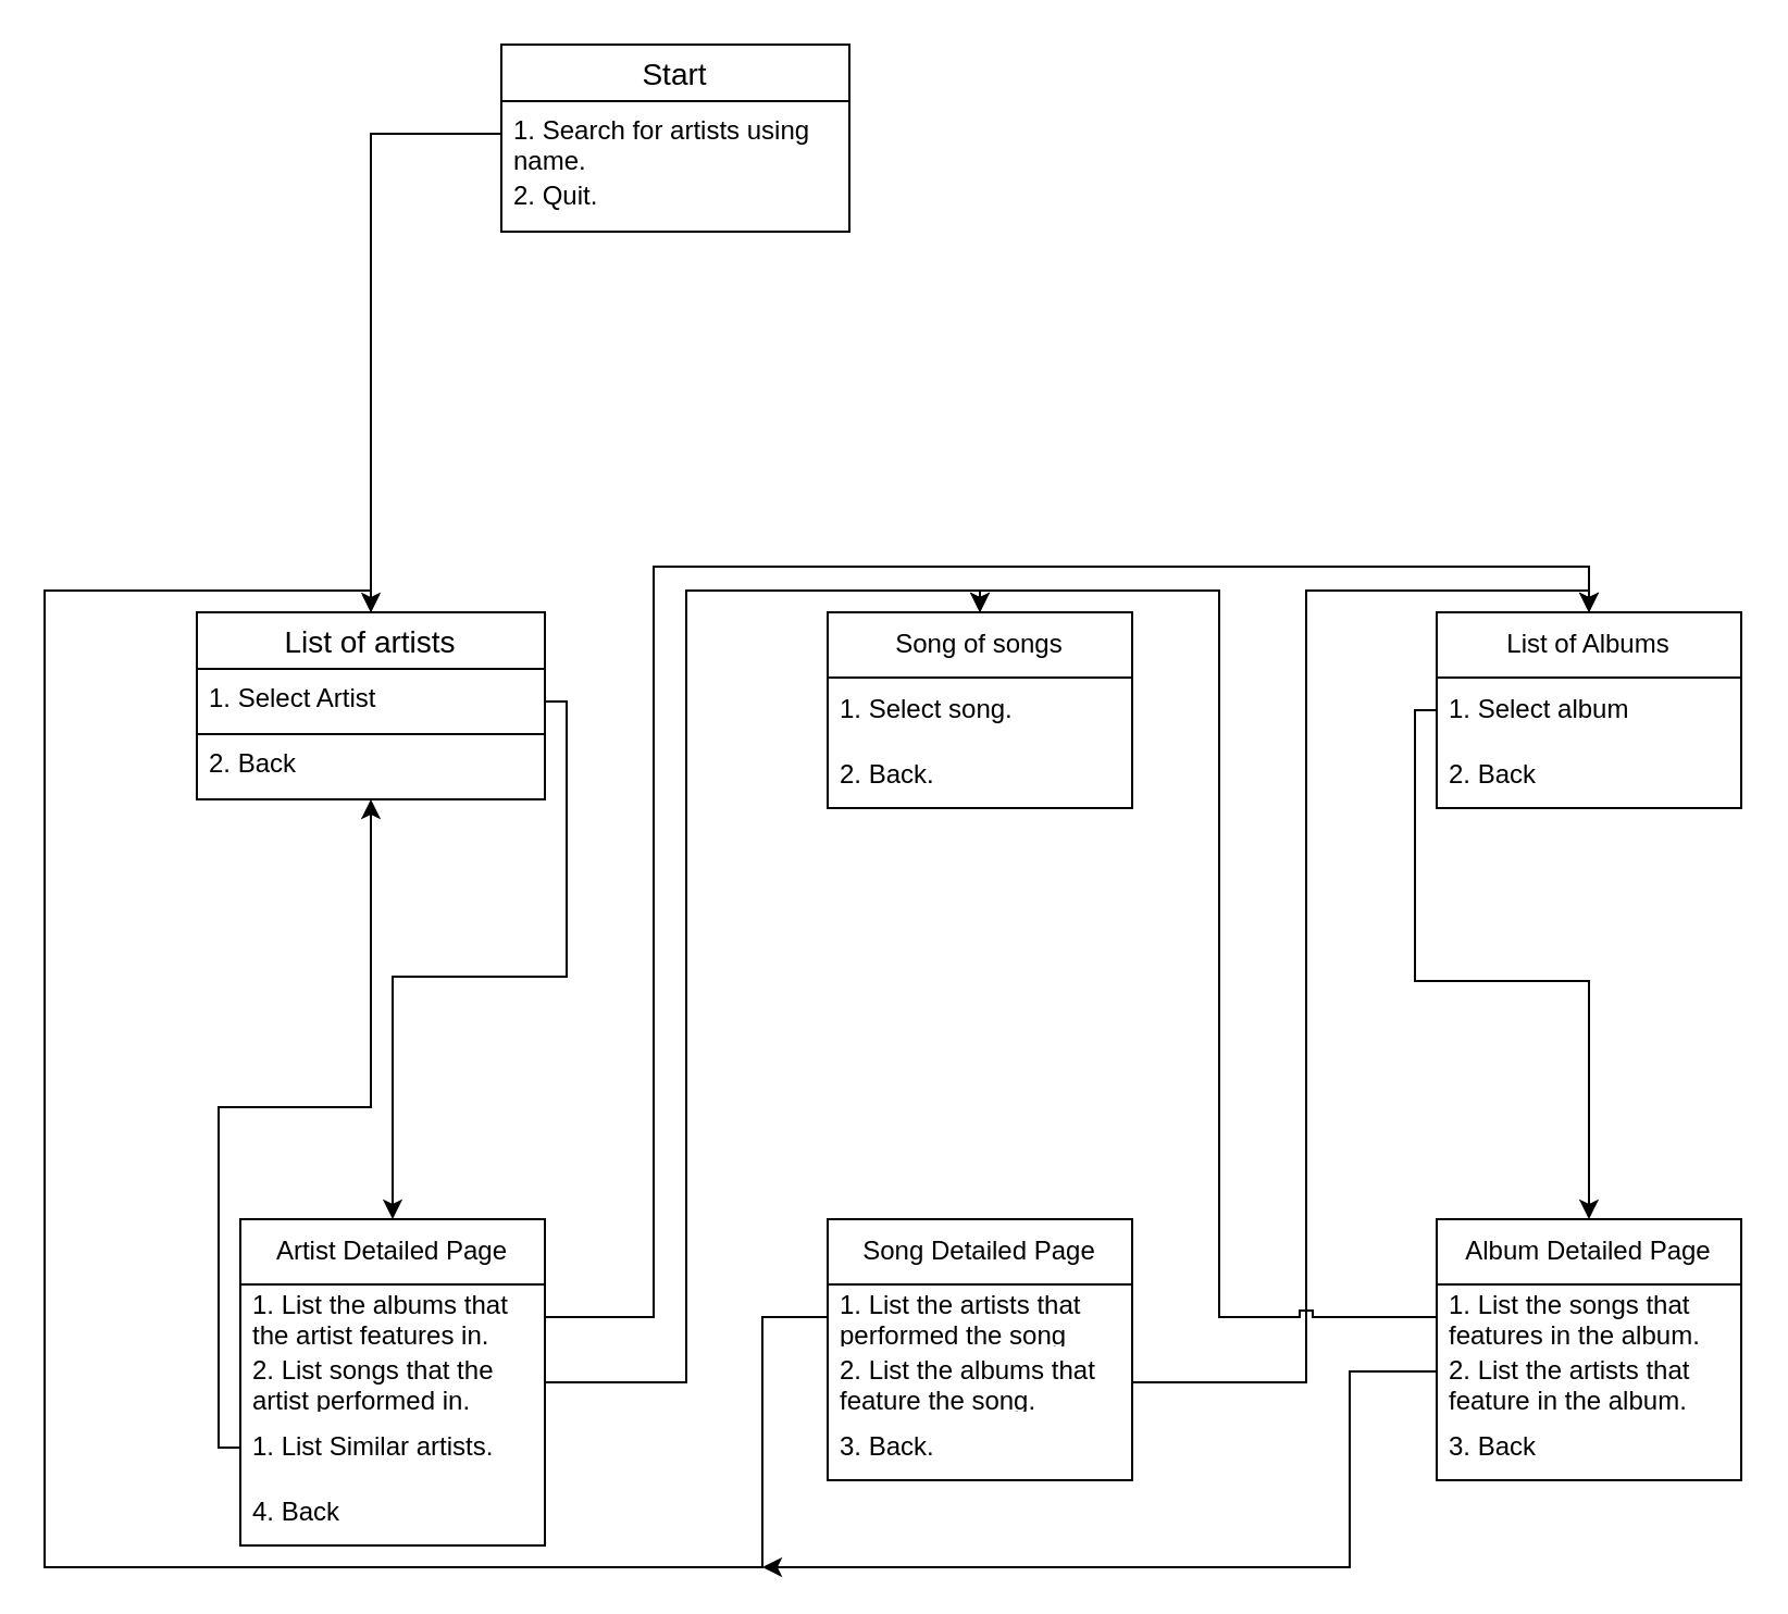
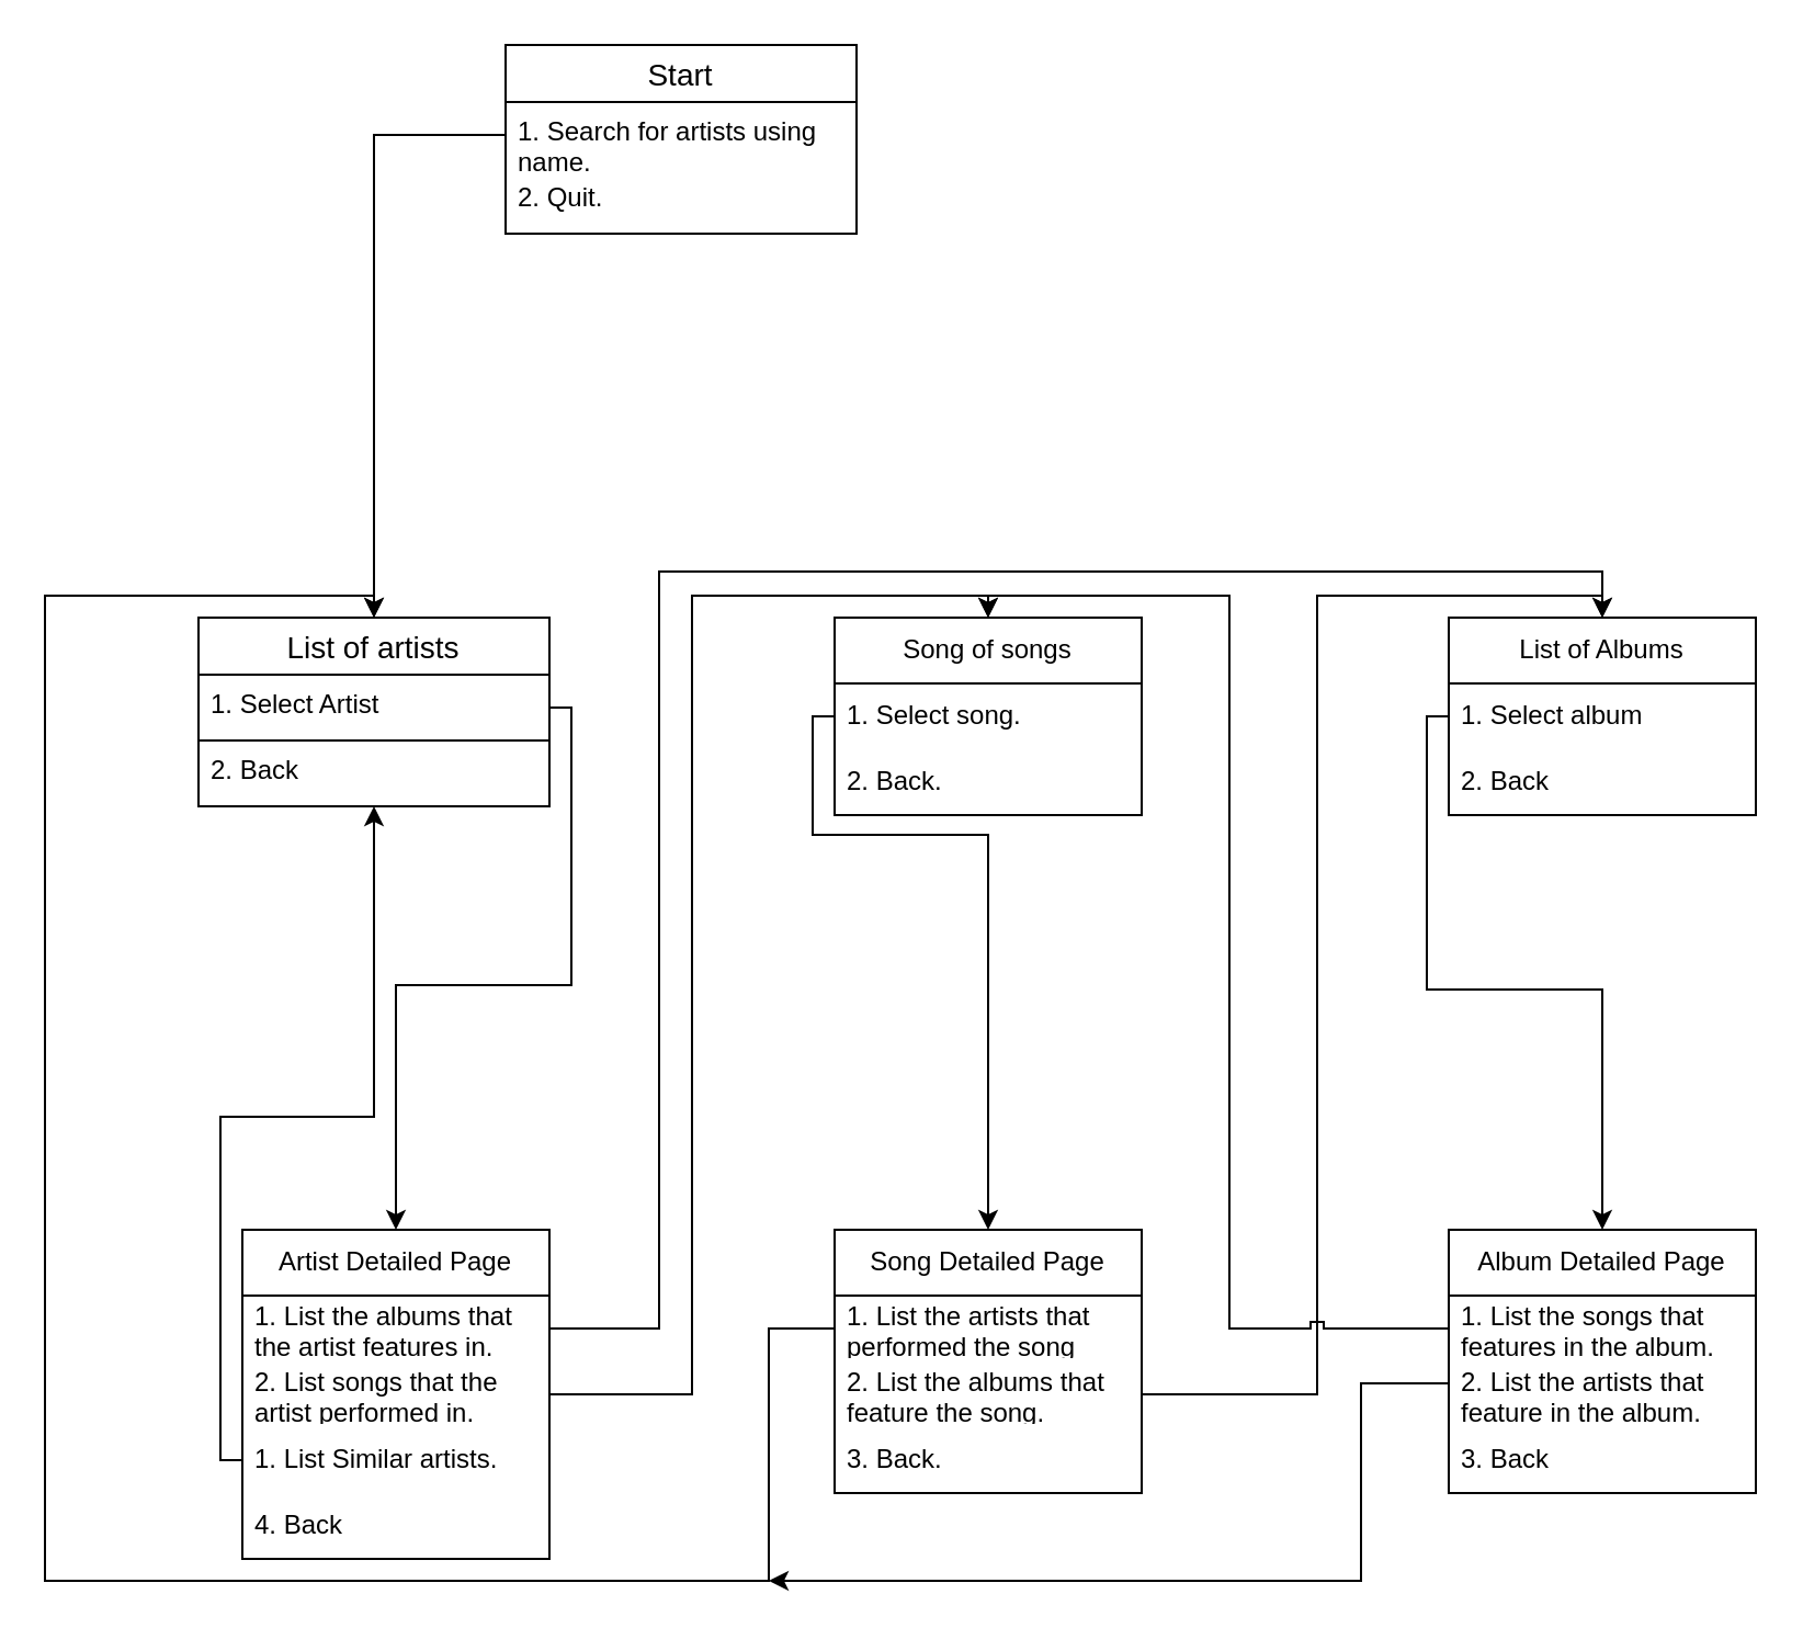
  <mxCell id="0" />
  <mxCell id="1" parent="0" />
  <mxCell id="2" value="Start" style="swimlane;fontStyle=0;childLayout=stackLayout;horizontal=1;startSize=26;horizontalStack=0;resizeParent=1;resizeParentMax=0;resizeLast=0;collapsible=1;marginBottom=0;align=center;fontSize=14;" parent="1" vertex="1"><mxGeometry x="230" y="20" width="160" height="86" as="geometry" /></mxCell>
  <mxCell id="3" value="1. Search for artists using name." style="text;strokeColor=none;fillColor=none;spacingLeft=4;spacingRight=4;overflow=hidden;rotatable=0;points=[[0,0.5],[1,0.5]];portConstraint=eastwest;fontSize=12;whiteSpace=wrap;html=1;" parent="2" vertex="1"><mxGeometry y="26" width="160" height="30" as="geometry" /></mxCell>
  <mxCell id="4" value="2. Quit." style="text;strokeColor=none;fillColor=none;spacingLeft=4;spacingRight=4;overflow=hidden;rotatable=0;points=[[0,0.5],[1,0.5]];portConstraint=eastwest;fontSize=12;whiteSpace=wrap;html=1;" parent="2" vertex="1"><mxGeometry y="56" width="160" height="30" as="geometry" /></mxCell>
  <mxCell id="5" value="List of artists" style="swimlane;fontStyle=0;childLayout=stackLayout;horizontal=1;startSize=26;horizontalStack=0;resizeParent=1;resizeParentMax=0;resizeLast=0;collapsible=1;marginBottom=0;align=center;fontSize=14;" parent="1" vertex="1"><mxGeometry x="90" y="281" width="160" height="86" as="geometry" /></mxCell>
  <mxCell id="6" value="1. Select Artist" style="text;strokeColor=default;fillColor=none;spacingLeft=4;spacingRight=4;overflow=hidden;rotatable=0;points=[[0,0.5],[1,0.5]];portConstraint=eastwest;fontSize=12;whiteSpace=wrap;html=1;" parent="5" vertex="1"><mxGeometry y="26" width="160" height="30" as="geometry" /></mxCell>
  <mxCell id="7" value="2. Back" style="text;strokeColor=none;fillColor=none;spacingLeft=4;spacingRight=4;overflow=hidden;rotatable=0;points=[[0,0.5],[1,0.5]];portConstraint=eastwest;fontSize=12;whiteSpace=wrap;html=1;" parent="5" vertex="1"><mxGeometry y="56" width="160" height="30" as="geometry" /></mxCell>
  <mxCell id="8" value="Artist Detailed Page" style="swimlane;fontStyle=0;childLayout=stackLayout;horizontal=1;startSize=30;horizontalStack=0;resizeParent=1;resizeParentMax=0;resizeLast=0;collapsible=1;marginBottom=0;whiteSpace=wrap;html=1;" vertex="1" parent="1"><mxGeometry x="110" y="560" width="140" height="150" as="geometry" /></mxCell>
  <mxCell id="9" value="1. List the albums that the artist features in." style="text;strokeColor=none;fillColor=none;align=left;verticalAlign=middle;spacingLeft=4;spacingRight=4;overflow=hidden;points=[[0,0.5],[1,0.5]];portConstraint=eastwest;rotatable=0;whiteSpace=wrap;html=1;" vertex="1" parent="8"><mxGeometry y="30" width="140" height="30" as="geometry" /></mxCell>
  <mxCell id="10" value="2. List songs that the artist performed in." style="text;strokeColor=none;fillColor=none;align=left;verticalAlign=middle;spacingLeft=4;spacingRight=4;overflow=hidden;points=[[0,0.5],[1,0.5]];portConstraint=eastwest;rotatable=0;whiteSpace=wrap;html=1;" vertex="1" parent="8"><mxGeometry y="60" width="140" height="30" as="geometry" /></mxCell>
  <mxCell id="11" value="1. List Similar artists." style="text;strokeColor=none;fillColor=none;align=left;verticalAlign=middle;spacingLeft=4;spacingRight=4;overflow=hidden;points=[[0,0.5],[1,0.5]];portConstraint=eastwest;rotatable=0;whiteSpace=wrap;html=1;" vertex="1" parent="8"><mxGeometry y="90" width="140" height="30" as="geometry" /></mxCell>
  <mxCell id="12" value="4. Back" style="text;strokeColor=none;fillColor=none;align=left;verticalAlign=middle;spacingLeft=4;spacingRight=4;overflow=hidden;points=[[0,0.5],[1,0.5]];portConstraint=eastwest;rotatable=0;whiteSpace=wrap;html=1;" vertex="1" parent="8"><mxGeometry y="120" width="140" height="30" as="geometry" /></mxCell>
  <mxCell id="13" style="edgeStyle=orthogonalEdgeStyle;rounded=0;jumpStyle=sharp;jumpSize=6;html=1;entryX=0.5;entryY=0;entryDx=0;entryDy=0;" edge="1" parent="1" source="6" target="8"><mxGeometry relative="1" as="geometry" /></mxCell>
  <mxCell id="14" style="edgeStyle=orthogonalEdgeStyle;rounded=0;jumpStyle=sharp;jumpSize=6;html=1;" edge="1" parent="1" source="3" target="5"><mxGeometry relative="1" as="geometry" /></mxCell>
  <mxCell id="15" value="Song of songs" style="swimlane;fontStyle=0;childLayout=stackLayout;horizontal=1;startSize=30;horizontalStack=0;resizeParent=1;resizeParentMax=0;resizeLast=0;collapsible=1;marginBottom=0;whiteSpace=wrap;html=1;rounded=0;strokeColor=default;strokeWidth=1;" vertex="1" parent="1"><mxGeometry x="380" y="281" width="140" height="90" as="geometry" /></mxCell>
  <mxCell id="16" value="1. Select song." style="text;strokeColor=none;fillColor=none;align=left;verticalAlign=middle;spacingLeft=4;spacingRight=4;overflow=hidden;points=[[0,0.5],[1,0.5]];portConstraint=eastwest;rotatable=0;whiteSpace=wrap;html=1;rounded=0;strokeWidth=1;" vertex="1" parent="15"><mxGeometry y="30" width="140" height="30" as="geometry" /></mxCell>
  <mxCell id="17" value="2. Back." style="text;strokeColor=none;fillColor=none;align=left;verticalAlign=middle;spacingLeft=4;spacingRight=4;overflow=hidden;points=[[0,0.5],[1,0.5]];portConstraint=eastwest;rotatable=0;whiteSpace=wrap;html=1;rounded=0;strokeWidth=1;" vertex="1" parent="15"><mxGeometry y="60" width="140" height="30" as="geometry" /></mxCell>
  <mxCell id="18" value="Song Detailed Page" style="swimlane;fontStyle=0;childLayout=stackLayout;horizontal=1;startSize=30;horizontalStack=0;resizeParent=1;resizeParentMax=0;resizeLast=0;collapsible=1;marginBottom=0;whiteSpace=wrap;html=1;rounded=0;strokeColor=default;strokeWidth=1;" vertex="1" parent="1"><mxGeometry x="380" y="560" width="140" height="120" as="geometry" /></mxCell>
  <mxCell id="19" value="1. List the artists that performed the song" style="text;strokeColor=none;fillColor=none;align=left;verticalAlign=middle;spacingLeft=4;spacingRight=4;overflow=hidden;points=[[0,0.5],[1,0.5]];portConstraint=eastwest;rotatable=0;whiteSpace=wrap;html=1;rounded=0;strokeWidth=1;" vertex="1" parent="18"><mxGeometry y="30" width="140" height="30" as="geometry" /></mxCell>
  <mxCell id="20" value="2. List the albums that feature the song." style="text;strokeColor=none;fillColor=none;align=left;verticalAlign=middle;spacingLeft=4;spacingRight=4;overflow=hidden;points=[[0,0.5],[1,0.5]];portConstraint=eastwest;rotatable=0;whiteSpace=wrap;html=1;rounded=0;strokeWidth=1;" vertex="1" parent="18"><mxGeometry y="60" width="140" height="30" as="geometry" /></mxCell>
  <mxCell id="21" value="3. Back." style="text;strokeColor=none;fillColor=none;align=left;verticalAlign=middle;spacingLeft=4;spacingRight=4;overflow=hidden;points=[[0,0.5],[1,0.5]];portConstraint=eastwest;rotatable=0;whiteSpace=wrap;html=1;rounded=0;strokeWidth=1;" vertex="1" parent="18"><mxGeometry y="90" width="140" height="30" as="geometry" /></mxCell>
  <mxCell id="22" value="List of Albums" style="swimlane;fontStyle=0;childLayout=stackLayout;horizontal=1;startSize=30;horizontalStack=0;resizeParent=1;resizeParentMax=0;resizeLast=0;collapsible=1;marginBottom=0;whiteSpace=wrap;html=1;rounded=0;strokeColor=default;strokeWidth=1;" vertex="1" parent="1"><mxGeometry x="660" y="281" width="140" height="90" as="geometry" /></mxCell>
  <mxCell id="23" value="1. Select album" style="text;strokeColor=none;fillColor=none;align=left;verticalAlign=middle;spacingLeft=4;spacingRight=4;overflow=hidden;points=[[0,0.5],[1,0.5]];portConstraint=eastwest;rotatable=0;whiteSpace=wrap;html=1;rounded=0;strokeWidth=1;" vertex="1" parent="22"><mxGeometry y="30" width="140" height="30" as="geometry" /></mxCell>
  <mxCell id="24" value="2. Back" style="text;strokeColor=none;fillColor=none;align=left;verticalAlign=middle;spacingLeft=4;spacingRight=4;overflow=hidden;points=[[0,0.5],[1,0.5]];portConstraint=eastwest;rotatable=0;whiteSpace=wrap;html=1;rounded=0;strokeWidth=1;" vertex="1" parent="22"><mxGeometry y="60" width="140" height="30" as="geometry" /></mxCell>
  <mxCell id="25" value="Album Detailed Page" style="swimlane;fontStyle=0;childLayout=stackLayout;horizontal=1;startSize=30;horizontalStack=0;resizeParent=1;resizeParentMax=0;resizeLast=0;collapsible=1;marginBottom=0;whiteSpace=wrap;html=1;rounded=0;strokeColor=default;strokeWidth=1;" vertex="1" parent="1"><mxGeometry x="660" y="560" width="140" height="120" as="geometry" /></mxCell>
  <mxCell id="26" value="1. List the songs that features in the album." style="text;strokeColor=none;fillColor=none;align=left;verticalAlign=middle;spacingLeft=4;spacingRight=4;overflow=hidden;points=[[0,0.5],[1,0.5]];portConstraint=eastwest;rotatable=0;whiteSpace=wrap;html=1;rounded=0;strokeWidth=1;" vertex="1" parent="25"><mxGeometry y="30" width="140" height="30" as="geometry" /></mxCell>
  <mxCell id="27" value="2. List the artists that feature in the album." style="text;strokeColor=none;fillColor=none;align=left;verticalAlign=middle;spacingLeft=4;spacingRight=4;overflow=hidden;points=[[0,0.5],[1,0.5]];portConstraint=eastwest;rotatable=0;whiteSpace=wrap;html=1;rounded=0;strokeWidth=1;" vertex="1" parent="25"><mxGeometry y="60" width="140" height="30" as="geometry" /></mxCell>
  <mxCell id="28" value="3. Back" style="text;strokeColor=none;fillColor=none;align=left;verticalAlign=middle;spacingLeft=4;spacingRight=4;overflow=hidden;points=[[0,0.5],[1,0.5]];portConstraint=eastwest;rotatable=0;whiteSpace=wrap;html=1;rounded=0;strokeWidth=1;" vertex="1" parent="25"><mxGeometry y="90" width="140" height="30" as="geometry" /></mxCell>
  <mxCell id="29" style="edgeStyle=orthogonalEdgeStyle;rounded=0;jumpStyle=sharp;jumpSize=6;html=1;" edge="1" parent="1" source="11" target="5"><mxGeometry relative="1" as="geometry" /></mxCell>
  <mxCell id="30" style="edgeStyle=orthogonalEdgeStyle;rounded=0;jumpStyle=sharp;jumpSize=6;html=1;entryX=0.5;entryY=0;entryDx=0;entryDy=0;" edge="1" parent="1" source="10" target="15"><mxGeometry relative="1" as="geometry" /></mxCell>
  <mxCell id="31" style="edgeStyle=orthogonalEdgeStyle;rounded=0;jumpStyle=sharp;jumpSize=6;html=1;entryX=0.5;entryY=0;entryDx=0;entryDy=0;" edge="1" parent="1" source="9" target="22"><mxGeometry relative="1" as="geometry"><mxPoint x="790" y="260" as="targetPoint" /><Array as="points"><mxPoint x="300" y="605" /><mxPoint x="300" y="260" /><mxPoint x="730" y="260" /></Array></mxGeometry></mxCell>
+ <mxCell id="32" style="edgeStyle=orthogonalEdgeStyle;rounded=0;jumpStyle=sharp;jumpSize=6;html=1;entryX=0.5;entryY=0;entryDx=0;entryDy=0;" edge="1" parent="1" source="16" target="18"><mxGeometry relative="1" as="geometry"><Array as="points"><mxPoint x="370" y="326" /><mxPoint x="370" y="380" /><mxPoint x="450" y="380" /></Array></mxGeometry></mxCell>
  <mxCell id="33" style="edgeStyle=orthogonalEdgeStyle;rounded=0;jumpStyle=sharp;jumpSize=6;html=1;entryX=0.5;entryY=0;entryDx=0;entryDy=0;" edge="1" parent="1" source="20" target="22"><mxGeometry relative="1" as="geometry"><Array as="points"><mxPoint x="600" y="635" /><mxPoint x="600" y="271" /><mxPoint x="730" y="271" /></Array></mxGeometry></mxCell>
- <mxCell id="34" style="edgeStyle=orthogonalEdgeStyle;rounded=0;jumpStyle=sharp;jumpSize=6;html=1;entryX=0.5;entryY=0;entryDx=0;entryDy=0;endArrow=open;" edge="1" parent="1" source="19" target="5"><mxGeometry relative="1" as="geometry"><Array as="points"><mxPoint x="350" y="605" /><mxPoint x="350" y="720" /><mxPoint x="20" y="720" /><mxPoint x="20" y="271" /><mxPoint x="170" y="271" /></Array></mxGeometry></mxCell>
+ <mxCell id="34" style="edgeStyle=orthogonalEdgeStyle;rounded=0;jumpStyle=sharp;jumpSize=6;html=1;entryX=0.5;entryY=0;entryDx=0;entryDy=0;" edge="1" parent="1" source="19" target="5"><mxGeometry relative="1" as="geometry"><Array as="points"><mxPoint x="350" y="605" /><mxPoint x="350" y="720" /><mxPoint x="20" y="720" /><mxPoint x="20" y="271" /><mxPoint x="170" y="271" /></Array></mxGeometry></mxCell>
  <mxCell id="35" style="edgeStyle=orthogonalEdgeStyle;rounded=0;jumpStyle=sharp;jumpSize=6;html=1;" edge="1" parent="1" source="23" target="25"><mxGeometry relative="1" as="geometry" /></mxCell>
  <mxCell id="36" style="edgeStyle=orthogonalEdgeStyle;rounded=0;jumpStyle=sharp;jumpSize=6;html=1;exitX=0;exitY=0.5;exitDx=0;exitDy=0;" edge="1" parent="1" source="27"><mxGeometry relative="1" as="geometry"><mxPoint x="350" y="720" as="targetPoint" /><Array as="points"><mxPoint x="660" y="630" /><mxPoint x="620" y="630" /><mxPoint x="620" y="720" /></Array></mxGeometry></mxCell>
  <mxCell id="37" style="edgeStyle=orthogonalEdgeStyle;rounded=0;jumpStyle=sharp;jumpSize=6;html=1;entryX=0.5;entryY=0;entryDx=0;entryDy=0;" edge="1" parent="1" source="26" target="15"><mxGeometry relative="1" as="geometry"><Array as="points"><mxPoint x="560" y="605" /><mxPoint x="560" y="271" /><mxPoint x="450" y="271" /></Array></mxGeometry></mxCell>
